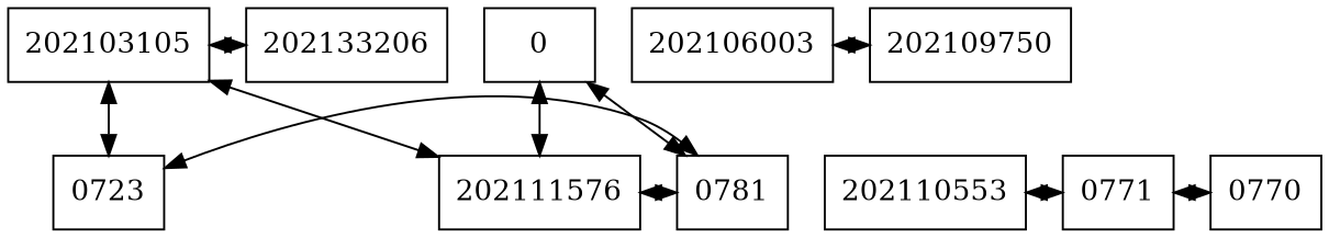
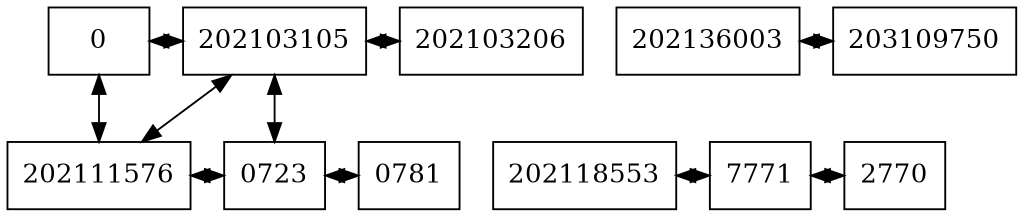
  digraph {
    rankdir=UD
    node [group=0 shape=box]
    edge [dir=both]
    n1 [label=0 rankdir=LR]
    n2 [group=1 label=202103105 rankdir=LR]
-   n3 [group=2 label=202133206 rankdir=LR]
-   n4 [group=3 label=202106003 rankdir=LR]
-   n5 [group=4 label=202109750 rankdir=LR]
+   n3 [group=2 label=202103206 rankdir=LR]
+   n4 [group=3 label=202136003 rankdir=LR]
+   n5 [group=4 label=203109750 rankdir=LR]
    n6 [label=202111576]
    n7 [group=1 label=0723]
    n8 [group=2 label=0781]
-   n9 [label=202110553]
-   n10 [group=3 label=0771]
-   n11 [group=4 label=0770]
+   n9 [label=202118553]
+   n10 [group=3 label=7771]
+   n11 [group=4 label=2770]
    subgraph sub_1 {
      rank=min
      n1
      n2
      n3
      n4
      n5
    }
    subgraph sub_2 {
      rank=same
      n6
      n7
      n8
    }
    subgraph sub_3 {
      rank=same
      n9
      n10
      n11
    }
-   n1 -> n8
+   n1 -> n2
    n1 -> n6
    n2 -> n3
    n2 -> n7
    n4 -> n5
    n6 -> n2
-   n6 -> n8
+   n6 -> n7
    n7 -> n8
    n9 -> n10
    n10 -> n11
  }
